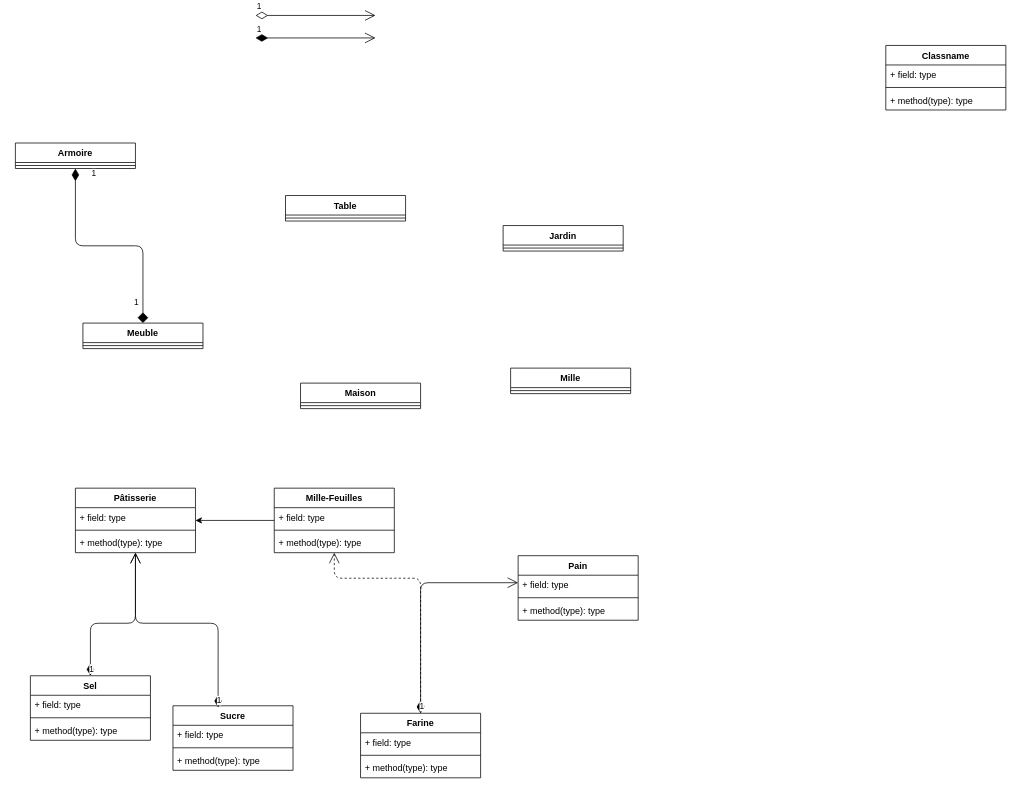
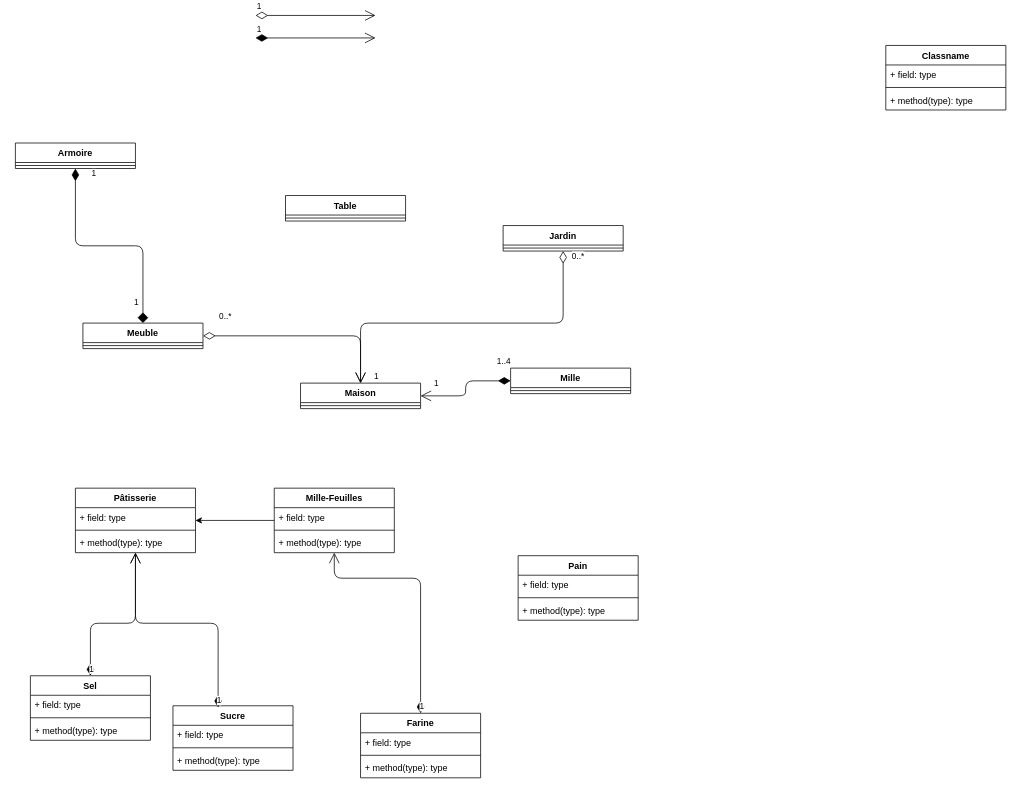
  <mxCell id="0" />
  <mxCell id="1" parent="0" />
  <mxCell id="2" value="Meuble" style="swimlane;fontStyle=1;align=center;verticalAlign=top;childLayout=stackLayout;horizontal=1;startSize=26;horizontalStack=0;resizeParent=1;resizeParentMax=0;resizeLast=0;collapsible=1;marginBottom=0;" vertex="1" parent="1"><mxGeometry x="110" y="430" width="160" height="34" as="geometry" /></mxCell>
  <mxCell id="3" value="" style="line;strokeWidth=1;fillColor=none;align=left;verticalAlign=middle;spacingTop=-1;spacingLeft=3;spacingRight=3;rotatable=0;labelPosition=right;points=[];portConstraint=eastwest;strokeColor=inherit;" vertex="1" parent="2"><mxGeometry y="26" width="160" height="8" as="geometry" /></mxCell>
  <mxCell id="4" value="Armoire" style="swimlane;fontStyle=1;align=center;verticalAlign=top;childLayout=stackLayout;horizontal=1;startSize=26;horizontalStack=0;resizeParent=1;resizeParentMax=0;resizeLast=0;collapsible=1;marginBottom=0;" vertex="1" parent="1"><mxGeometry y="190" width="160" height="34" as="geometry" x="20" /></mxCell>
  <mxCell id="5" value="" style="line;strokeWidth=1;fillColor=none;align=left;verticalAlign=middle;spacingTop=-1;spacingLeft=3;spacingRight=3;rotatable=0;labelPosition=right;points=[];portConstraint=eastwest;strokeColor=inherit;" vertex="1" parent="4"><mxGeometry y="26" width="160" height="8" as="geometry" /></mxCell>
  <mxCell id="6" value="Table" style="swimlane;fontStyle=1;align=center;verticalAlign=top;childLayout=stackLayout;horizontal=1;startSize=26;horizontalStack=0;resizeParent=1;resizeParentMax=0;resizeLast=0;collapsible=1;marginBottom=0;" vertex="1" parent="1"><mxGeometry x="380" y="260" width="160" height="34" as="geometry" /></mxCell>
  <mxCell id="7" value="" style="line;strokeWidth=1;fillColor=none;align=left;verticalAlign=middle;spacingTop=-1;spacingLeft=3;spacingRight=3;rotatable=0;labelPosition=right;points=[];portConstraint=eastwest;strokeColor=inherit;" vertex="1" parent="6"><mxGeometry y="26" width="160" height="8" as="geometry" /></mxCell>
  <mxCell id="8" value="1" style="endArrow=open;html=1;endSize=12;startArrow=diamondThin;startSize=14;startFill=0;edgeStyle=orthogonalEdgeStyle;align=left;verticalAlign=bottom;" edge="1" parent="1"><mxGeometry x="-1" y="3" relative="1" as="geometry"><mxPoint x="340" y="20" as="sourcePoint" /><mxPoint x="500" y="20" as="targetPoint" /></mxGeometry></mxCell>
  <mxCell id="9" value="1" style="endArrow=open;html=1;endSize=12;startArrow=diamondThin;startSize=14;startFill=1;edgeStyle=orthogonalEdgeStyle;align=left;verticalAlign=bottom;" edge="1" parent="1"><mxGeometry x="-1" y="3" relative="1" as="geometry"><mxPoint x="340" y="50" as="sourcePoint" /><mxPoint x="500" y="50" as="targetPoint" /></mxGeometry></mxCell>
  <mxCell id="10" value="1" style="endArrow=diamond;html=1;endSize=12;startArrow=diamondThin;startSize=14;startFill=1;edgeStyle=orthogonalEdgeStyle;align=left;verticalAlign=bottom;" edge="1" parent="1" source="4" target="2"><mxGeometry x="-0.892" y="20" relative="1" as="geometry"><mxPoint x="310" y="250" as="sourcePoint" /><mxPoint x="470" y="250" as="targetPoint" /><mxPoint as="offset" /></mxGeometry></mxCell>
  <mxCell id="11" value="1&lt;br&gt;" style="edgeLabel;html=1;align=center;verticalAlign=middle;resizable=0;points=[];" vertex="1" connectable="0" parent="10"><mxGeometry x="0.806" y="2" relative="1" as="geometry"><mxPoint x="-12" as="offset" /></mxGeometry></mxCell>
  <mxCell id="12" value="Jardin" style="swimlane;fontStyle=1;align=center;verticalAlign=top;childLayout=stackLayout;horizontal=1;startSize=26;horizontalStack=0;resizeParent=1;resizeParentMax=0;resizeLast=0;collapsible=1;marginBottom=0;" vertex="1" parent="1"><mxGeometry x="670" y="300" width="160" height="34" as="geometry" /></mxCell>
  <mxCell id="13" value="" style="line;strokeWidth=1;fillColor=none;align=left;verticalAlign=middle;spacingTop=-1;spacingLeft=3;spacingRight=3;rotatable=0;labelPosition=right;points=[];portConstraint=eastwest;strokeColor=inherit;" vertex="1" parent="12"><mxGeometry y="26" width="160" height="8" as="geometry" /></mxCell>
  <mxCell id="14" value="Mille" style="swimlane;fontStyle=1;align=center;verticalAlign=top;childLayout=stackLayout;horizontal=1;startSize=26;horizontalStack=0;resizeParent=1;resizeParentMax=0;resizeLast=0;collapsible=1;marginBottom=0;" vertex="1" parent="1"><mxGeometry x="680" y="490" width="160" height="34" as="geometry" /></mxCell>
  <mxCell id="15" value="" style="line;strokeWidth=1;fillColor=none;align=left;verticalAlign=middle;spacingTop=-1;spacingLeft=3;spacingRight=3;rotatable=0;labelPosition=right;points=[];portConstraint=eastwest;strokeColor=inherit;" vertex="1" parent="14"><mxGeometry y="26" width="160" height="8" as="geometry" /></mxCell>
  <mxCell id="16" value="Maison" style="swimlane;fontStyle=1;align=center;verticalAlign=top;childLayout=stackLayout;horizontal=1;startSize=26;horizontalStack=0;resizeParent=1;resizeParentMax=0;resizeLast=0;collapsible=1;marginBottom=0;" vertex="1" parent="1"><mxGeometry x="400" y="510" width="160" height="34" as="geometry" /></mxCell>
  <mxCell id="17" value="" style="line;strokeWidth=1;fillColor=none;align=left;verticalAlign=middle;spacingTop=-1;spacingLeft=3;spacingRight=3;rotatable=0;labelPosition=right;points=[];portConstraint=eastwest;strokeColor=inherit;" vertex="1" parent="16"><mxGeometry y="26" width="160" height="8" as="geometry" /></mxCell>
+ <mxCell id="18" value="1..4" style="endArrow=open;html=1;endSize=12;startArrow=diamondThin;startSize=14;startFill=1;edgeStyle=orthogonalEdgeStyle;align=left;verticalAlign=bottom;" edge="1" parent="1" source="14" target="16"><mxGeometry x="-0.714" y="-17" relative="1" as="geometry"><mxPoint x="370" y="80" as="sourcePoint" /><mxPoint x="530" y="80" as="targetPoint" /><mxPoint as="offset" /></mxGeometry></mxCell>
+ <mxCell id="19" value="1" style="edgeLabel;html=1;align=center;verticalAlign=middle;resizable=0;points=[];" vertex="1" connectable="0" parent="18"><mxGeometry x="0.702" relative="1" as="geometry"><mxPoint x="-1" y="-17" as="offset" /></mxGeometry></mxCell>
+ <mxCell id="20" value="0..*" style="endArrow=open;html=1;endSize=12;startArrow=diamondThin;startSize=14;startFill=0;edgeStyle=orthogonalEdgeStyle;align=left;verticalAlign=bottom;entryX=0.5;entryY=0;entryDx=0;entryDy=0;" edge="1" parent="1" source="12" target="16"><mxGeometry x="-0.928" y="10" relative="1" as="geometry"><mxPoint x="350" y="30" as="sourcePoint" /><mxPoint x="510" y="30" as="targetPoint" /><Array as="points"><mxPoint x="750" y="430" /><mxPoint x="480" y="430" /></Array><mxPoint as="offset" /></mxGeometry></mxCell>
+ <mxCell id="21" value="1" style="edgeLabel;html=1;align=center;verticalAlign=middle;resizable=0;points=[];" vertex="1" connectable="0" parent="20"><mxGeometry x="0.668" y="3" relative="1" as="geometry"><mxPoint x="17" y="64" as="offset" /></mxGeometry></mxCell>
+ <mxCell id="22" value="0..*" style="endArrow=open;html=1;endSize=12;startArrow=diamondThin;startSize=14;startFill=0;edgeStyle=orthogonalEdgeStyle;align=left;verticalAlign=bottom;entryX=0.5;entryY=0;entryDx=0;entryDy=0;" edge="1" parent="1" source="2" target="16"><mxGeometry x="-0.854" y="17" relative="1" as="geometry"><mxPoint x="360" y="40" as="sourcePoint" /><mxPoint x="520" y="40" as="targetPoint" /><mxPoint as="offset" /></mxGeometry></mxCell>
  <mxCell id="23" value="Sel" style="swimlane;fontStyle=1;align=center;verticalAlign=top;childLayout=stackLayout;horizontal=1;startSize=26;horizontalStack=0;resizeParent=1;resizeParentMax=0;resizeLast=0;collapsible=1;marginBottom=0;" vertex="1" parent="1"><mxGeometry x="40" y="900" width="160" height="86" as="geometry" /></mxCell>
  <mxCell id="24" value="+ field: type" style="text;strokeColor=none;fillColor=none;align=left;verticalAlign=top;spacingLeft=4;spacingRight=4;overflow=hidden;rotatable=0;points=[[0,0.5],[1,0.5]];portConstraint=eastwest;" vertex="1" parent="23"><mxGeometry y="26" width="160" height="26" as="geometry" /></mxCell>
  <mxCell id="25" value="" style="line;strokeWidth=1;fillColor=none;align=left;verticalAlign=middle;spacingTop=-1;spacingLeft=3;spacingRight=3;rotatable=0;labelPosition=right;points=[];portConstraint=eastwest;strokeColor=inherit;" vertex="1" parent="23"><mxGeometry y="52" width="160" height="8" as="geometry" /></mxCell>
  <mxCell id="26" value="+ method(type): type" style="text;strokeColor=none;fillColor=none;align=left;verticalAlign=top;spacingLeft=4;spacingRight=4;overflow=hidden;rotatable=0;points=[[0,0.5],[1,0.5]];portConstraint=eastwest;" vertex="1" parent="23"><mxGeometry y="60" width="160" height="26" as="geometry" /></mxCell>
  <mxCell id="27" value="Farine" style="swimlane;fontStyle=1;align=center;verticalAlign=top;childLayout=stackLayout;horizontal=1;startSize=26;horizontalStack=0;resizeParent=1;resizeParentMax=0;resizeLast=0;collapsible=1;marginBottom=0;" vertex="1" parent="1"><mxGeometry x="480" y="950" width="160" height="86" as="geometry" /></mxCell>
  <mxCell id="28" value="+ field: type" style="text;strokeColor=none;fillColor=none;align=left;verticalAlign=top;spacingLeft=4;spacingRight=4;overflow=hidden;rotatable=0;points=[[0,0.5],[1,0.5]];portConstraint=eastwest;" vertex="1" parent="27"><mxGeometry y="26" width="160" height="26" as="geometry" /></mxCell>
  <mxCell id="29" value="" style="line;strokeWidth=1;fillColor=none;align=left;verticalAlign=middle;spacingTop=-1;spacingLeft=3;spacingRight=3;rotatable=0;labelPosition=right;points=[];portConstraint=eastwest;strokeColor=inherit;" vertex="1" parent="27"><mxGeometry y="52" width="160" height="8" as="geometry" /></mxCell>
  <mxCell id="30" value="+ method(type): type" style="text;strokeColor=none;fillColor=none;align=left;verticalAlign=top;spacingLeft=4;spacingRight=4;overflow=hidden;rotatable=0;points=[[0,0.5],[1,0.5]];portConstraint=eastwest;" vertex="1" parent="27"><mxGeometry y="60" width="160" height="26" as="geometry" /></mxCell>
  <mxCell id="31" value="Sucre" style="swimlane;fontStyle=1;align=center;verticalAlign=top;childLayout=stackLayout;horizontal=1;startSize=26;horizontalStack=0;resizeParent=1;resizeParentMax=0;resizeLast=0;collapsible=1;marginBottom=0;" vertex="1" parent="1"><mxGeometry x="230" y="940" width="160" height="86" as="geometry" /></mxCell>
  <mxCell id="32" value="+ field: type" style="text;strokeColor=none;fillColor=none;align=left;verticalAlign=top;spacingLeft=4;spacingRight=4;overflow=hidden;rotatable=0;points=[[0,0.5],[1,0.5]];portConstraint=eastwest;" vertex="1" parent="31"><mxGeometry y="26" width="160" height="26" as="geometry" /></mxCell>
  <mxCell id="33" value="" style="line;strokeWidth=1;fillColor=none;align=left;verticalAlign=middle;spacingTop=-1;spacingLeft=3;spacingRight=3;rotatable=0;labelPosition=right;points=[];portConstraint=eastwest;strokeColor=inherit;" vertex="1" parent="31"><mxGeometry y="52" width="160" height="8" as="geometry" /></mxCell>
  <mxCell id="34" value="+ method(type): type" style="text;strokeColor=none;fillColor=none;align=left;verticalAlign=top;spacingLeft=4;spacingRight=4;overflow=hidden;rotatable=0;points=[[0,0.5],[1,0.5]];portConstraint=eastwest;" vertex="1" parent="31"><mxGeometry y="60" width="160" height="26" as="geometry" /></mxCell>
  <mxCell id="35" style="edgeStyle=none;html=1;" edge="1" parent="1" source="36" target="40"><mxGeometry relative="1" as="geometry" /></mxCell>
  <mxCell id="36" value="Mille-Feuilles" style="swimlane;fontStyle=1;align=center;verticalAlign=top;childLayout=stackLayout;horizontal=1;startSize=26;horizontalStack=0;resizeParent=1;resizeParentMax=0;resizeLast=0;collapsible=1;marginBottom=0;" vertex="1" parent="1"><mxGeometry x="365" y="650" width="160" height="86" as="geometry" /></mxCell>
  <mxCell id="37" value="+ field: type" style="text;strokeColor=none;fillColor=none;align=left;verticalAlign=top;spacingLeft=4;spacingRight=4;overflow=hidden;rotatable=0;points=[[0,0.5],[1,0.5]];portConstraint=eastwest;" vertex="1" parent="36"><mxGeometry y="26" width="160" height="26" as="geometry" /></mxCell>
  <mxCell id="38" value="" style="line;strokeWidth=1;fillColor=none;align=left;verticalAlign=middle;spacingTop=-1;spacingLeft=3;spacingRight=3;rotatable=0;labelPosition=right;points=[];portConstraint=eastwest;strokeColor=inherit;" vertex="1" parent="36"><mxGeometry y="52" width="160" height="8" as="geometry" /></mxCell>
  <mxCell id="39" value="+ method(type): type" style="text;strokeColor=none;fillColor=none;align=left;verticalAlign=top;spacingLeft=4;spacingRight=4;overflow=hidden;rotatable=0;points=[[0,0.5],[1,0.5]];portConstraint=eastwest;" vertex="1" parent="36"><mxGeometry y="60" width="160" height="26" as="geometry" /></mxCell>
  <mxCell id="40" value="Pâtisserie" style="swimlane;fontStyle=1;align=center;verticalAlign=top;childLayout=stackLayout;horizontal=1;startSize=26;horizontalStack=0;resizeParent=1;resizeParentMax=0;resizeLast=0;collapsible=1;marginBottom=0;" vertex="1" parent="1"><mxGeometry x="100" y="650" width="160" height="86" as="geometry" /></mxCell>
  <mxCell id="41" value="+ field: type" style="text;strokeColor=none;fillColor=none;align=left;verticalAlign=top;spacingLeft=4;spacingRight=4;overflow=hidden;rotatable=0;points=[[0,0.5],[1,0.5]];portConstraint=eastwest;" vertex="1" parent="40"><mxGeometry y="26" width="160" height="26" as="geometry" /></mxCell>
  <mxCell id="42" value="" style="line;strokeWidth=1;fillColor=none;align=left;verticalAlign=middle;spacingTop=-1;spacingLeft=3;spacingRight=3;rotatable=0;labelPosition=right;points=[];portConstraint=eastwest;strokeColor=inherit;" vertex="1" parent="40"><mxGeometry y="52" width="160" height="8" as="geometry" /></mxCell>
  <mxCell id="43" value="+ method(type): type" style="text;strokeColor=none;fillColor=none;align=left;verticalAlign=top;spacingLeft=4;spacingRight=4;overflow=hidden;rotatable=0;points=[[0,0.5],[1,0.5]];portConstraint=eastwest;" vertex="1" parent="40"><mxGeometry y="60" width="160" height="26" as="geometry" /></mxCell>
  <mxCell id="44" value="Pain" style="swimlane;fontStyle=1;align=center;verticalAlign=top;childLayout=stackLayout;horizontal=1;startSize=26;horizontalStack=0;resizeParent=1;resizeParentMax=0;resizeLast=0;collapsible=1;marginBottom=0;" vertex="1" parent="1"><mxGeometry x="690" y="740" width="160" height="86" as="geometry" /></mxCell>
  <mxCell id="45" value="+ field: type" style="text;strokeColor=none;fillColor=none;align=left;verticalAlign=top;spacingLeft=4;spacingRight=4;overflow=hidden;rotatable=0;points=[[0,0.5],[1,0.5]];portConstraint=eastwest;" vertex="1" parent="44"><mxGeometry y="26" width="160" height="26" as="geometry" /></mxCell>
  <mxCell id="46" value="" style="line;strokeWidth=1;fillColor=none;align=left;verticalAlign=middle;spacingTop=-1;spacingLeft=3;spacingRight=3;rotatable=0;labelPosition=right;points=[];portConstraint=eastwest;strokeColor=inherit;" vertex="1" parent="44"><mxGeometry y="52" width="160" height="8" as="geometry" /></mxCell>
  <mxCell id="47" value="+ method(type): type" style="text;strokeColor=none;fillColor=none;align=left;verticalAlign=top;spacingLeft=4;spacingRight=4;overflow=hidden;rotatable=0;points=[[0,0.5],[1,0.5]];portConstraint=eastwest;" vertex="1" parent="44"><mxGeometry y="60" width="160" height="26" as="geometry" /></mxCell>
  <mxCell id="48" value="1" style="endArrow=open;html=1;endSize=12;startArrow=diamondThin;startSize=14;startFill=1;edgeStyle=orthogonalEdgeStyle;align=left;verticalAlign=bottom;exitX=0.5;exitY=0;exitDx=0;exitDy=0;" edge="1" parent="1" source="23" target="40"><mxGeometry x="-1" y="3" relative="1" as="geometry"><mxPoint x="205" y="560" as="sourcePoint" /><mxPoint x="320" y="820" as="targetPoint" /><Array as="points"><mxPoint x="120" y="830" /><mxPoint x="180" y="830" /></Array></mxGeometry></mxCell>
  <mxCell id="49" value="1" style="endArrow=open;html=1;endSize=12;startArrow=diamondThin;startSize=14;startFill=1;edgeStyle=orthogonalEdgeStyle;align=left;verticalAlign=bottom;exitX=0.376;exitY=0.026;exitDx=0;exitDy=0;exitPerimeter=0;" edge="1" parent="1" source="31" target="40"><mxGeometry x="-1" y="3" relative="1" as="geometry"><mxPoint x="130" y="910" as="sourcePoint" /><mxPoint x="190.077" y="746" as="targetPoint" /><Array as="points"><mxPoint x="290" y="830" /><mxPoint x="180" y="830" /></Array></mxGeometry></mxCell>
- <mxCell id="50" value="1" style="endArrow=open;html=1;endSize=12;startArrow=diamondThin;startSize=14;startFill=1;edgeStyle=orthogonalEdgeStyle;align=left;verticalAlign=bottom;exitX=0.5;exitY=0;exitDx=0;exitDy=0;dashed=1;" edge="1" parent="1" source="27" target="36"><mxGeometry x="-1" y="3" relative="1" as="geometry"><mxPoint x="460" y="860" as="sourcePoint" /><mxPoint x="620" y="860" as="targetPoint" /><Array as="points"><mxPoint x="560" y="770" /><mxPoint x="445" y="770" /></Array></mxGeometry></mxCell>
- <mxCell id="51" value="1" style="endArrow=open;html=1;endSize=12;startArrow=diamondThin;startSize=14;startFill=1;edgeStyle=orthogonalEdgeStyle;align=left;verticalAlign=bottom;" edge="1" parent="1" source="27" target="44"><mxGeometry x="-1" y="3" relative="1" as="geometry"><mxPoint x="570" y="960" as="sourcePoint" /><mxPoint x="470.077" y="776" as="targetPoint" /><Array as="points"><mxPoint x="560" y="776" /></Array></mxGeometry></mxCell>
+ <mxCell id="50" value="1" style="endArrow=open;html=1;endSize=12;startArrow=diamondThin;startSize=14;startFill=1;edgeStyle=orthogonalEdgeStyle;align=left;verticalAlign=bottom;exitX=0.5;exitY=0;exitDx=0;exitDy=0;" edge="1" parent="1" source="27" target="36"><mxGeometry x="-1" y="3" relative="1" as="geometry"><mxPoint x="460" y="860" as="sourcePoint" /><mxPoint x="620" y="860" as="targetPoint" /><Array as="points"><mxPoint x="560" y="770" /><mxPoint x="445" y="770" /></Array></mxGeometry></mxCell>
  <mxCell id="52" value="Classname" style="swimlane;fontStyle=1;align=center;verticalAlign=top;childLayout=stackLayout;horizontal=1;startSize=26;horizontalStack=0;resizeParent=1;resizeParentMax=0;resizeLast=0;collapsible=1;marginBottom=0;" vertex="1" parent="1"><mxGeometry x="1180" y="60" width="160" height="86" as="geometry" /></mxCell>
  <mxCell id="53" value="+ field: type" style="text;strokeColor=none;fillColor=none;align=left;verticalAlign=top;spacingLeft=4;spacingRight=4;overflow=hidden;rotatable=0;points=[[0,0.5],[1,0.5]];portConstraint=eastwest;" vertex="1" parent="52"><mxGeometry y="26" width="160" height="26" as="geometry" /></mxCell>
  <mxCell id="54" value="" style="line;strokeWidth=1;fillColor=none;align=left;verticalAlign=middle;spacingTop=-1;spacingLeft=3;spacingRight=3;rotatable=0;labelPosition=right;points=[];portConstraint=eastwest;strokeColor=inherit;" vertex="1" parent="52"><mxGeometry y="52" width="160" height="8" as="geometry" /></mxCell>
  <mxCell id="55" value="+ method(type): type" style="text;strokeColor=none;fillColor=none;align=left;verticalAlign=top;spacingLeft=4;spacingRight=4;overflow=hidden;rotatable=0;points=[[0,0.5],[1,0.5]];portConstraint=eastwest;" vertex="1" parent="52"><mxGeometry y="60" width="160" height="26" as="geometry" /></mxCell>
